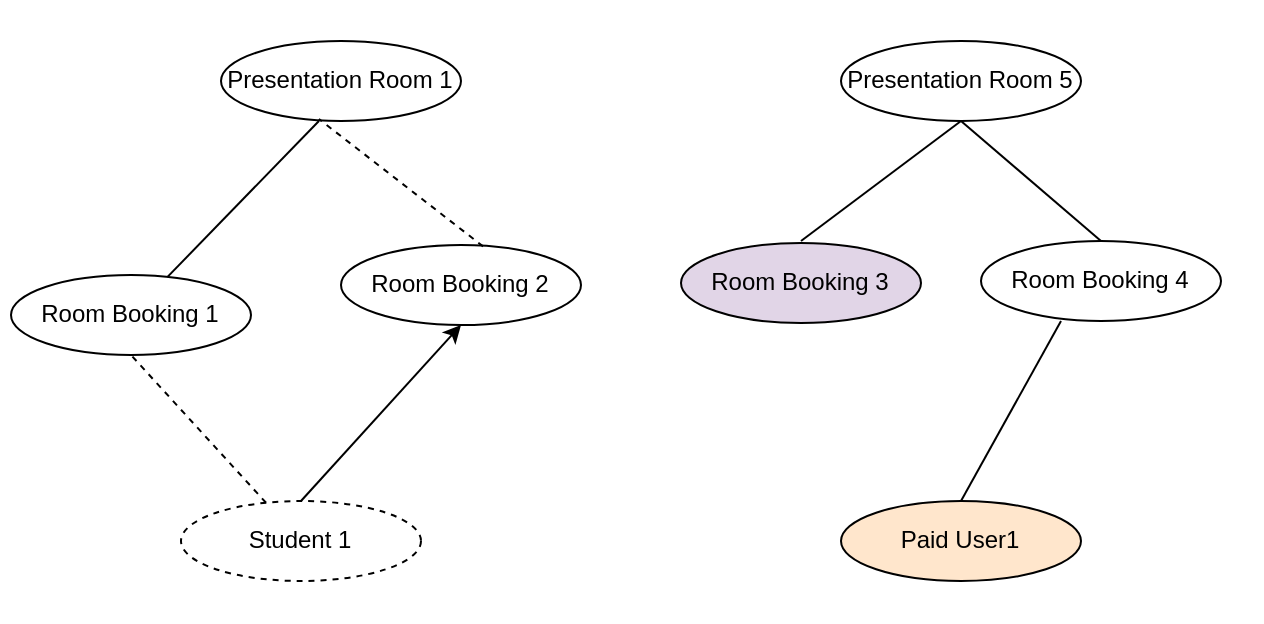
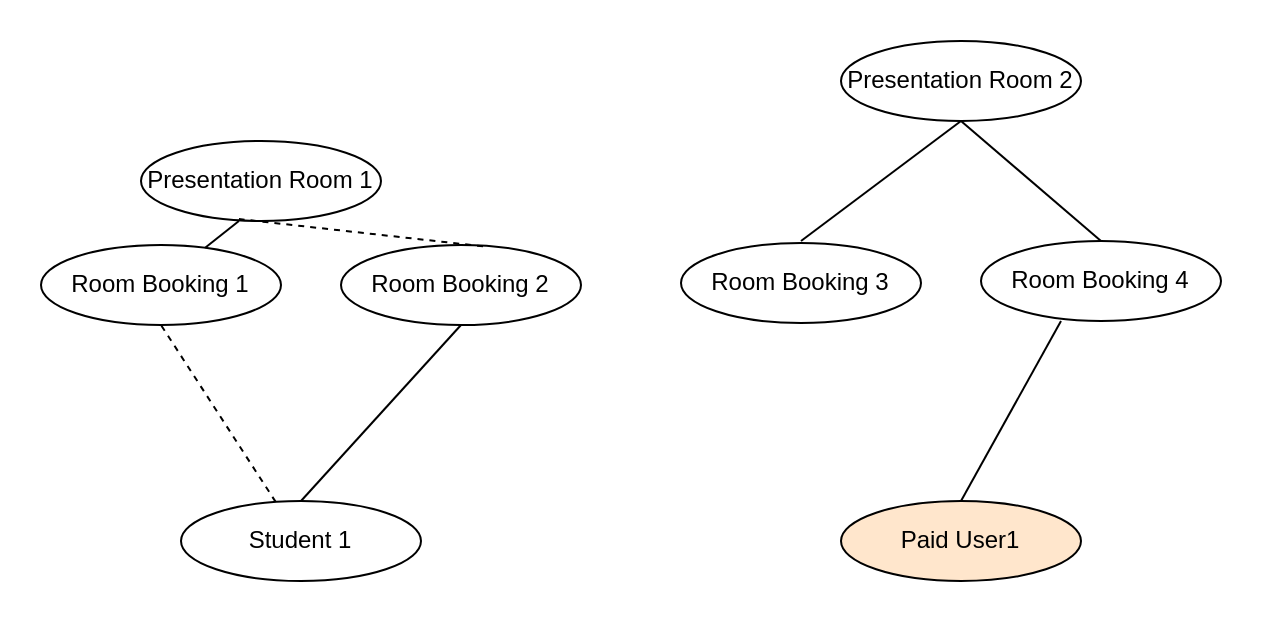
  <mxCell id="0" />
  <mxCell id="1" parent="0" />
- <mxCell id="2" value="Presentation Room 1" style="ellipse;whiteSpace=wrap;html=1;" parent="1" vertex="1"><mxGeometry x="110" y="20" width="120" height="40" as="geometry" /></mxCell>
- <mxCell id="3" value="Presentation Room 5" style="ellipse;whiteSpace=wrap;html=1;" parent="1" vertex="1"><mxGeometry x="420" y="20" width="120" height="40" as="geometry" /></mxCell>
- <mxCell id="4" value="Room Booking 1" style="ellipse;whiteSpace=wrap;html=1;" parent="1" vertex="1"><mxGeometry x="5" y="137" width="120" height="40" as="geometry" /></mxCell>
+ <mxCell id="2" value="Presentation Room 1" style="ellipse;whiteSpace=wrap;html=1;" parent="1" vertex="1"><mxGeometry x="70" y="70" width="120" height="40" as="geometry" /></mxCell>
+ <mxCell id="3" value="Presentation Room 2" style="ellipse;whiteSpace=wrap;html=1;" parent="1" vertex="1"><mxGeometry x="420" y="20" width="120" height="40" as="geometry" /></mxCell>
+ <mxCell id="4" value="Room Booking 1" style="ellipse;whiteSpace=wrap;html=1;" parent="1" vertex="1"><mxGeometry x="20" y="122" width="120" height="40" as="geometry" /></mxCell>
  <mxCell id="5" value="Room Booking 2" style="ellipse;whiteSpace=wrap;html=1;" parent="1" vertex="1"><mxGeometry x="170" y="122" width="120" height="40" as="geometry" /></mxCell>
- <mxCell id="6" value="Room Booking 3" style="ellipse;whiteSpace=wrap;html=1;fillColor=#e1d5e7;" parent="1" vertex="1"><mxGeometry x="340" y="121" width="120" height="40" as="geometry" /></mxCell>
+ <mxCell id="6" value="Room Booking 3" style="ellipse;whiteSpace=wrap;html=1;" parent="1" vertex="1"><mxGeometry x="340" y="121" width="120" height="40" as="geometry" /></mxCell>
  <mxCell id="7" value="" style="endArrow=none;html=1;rounded=0;entryX=0.408;entryY=1;entryDx=0;entryDy=0;entryPerimeter=0;" parent="1" source="4" target="2" edge="1"><mxGeometry width="50" height="50" relative="1" as="geometry"><mxPoint x="90" y="120" as="sourcePoint" /><mxPoint x="140" y="80" as="targetPoint" /></mxGeometry></mxCell>
  <mxCell id="8" value="" style="endArrow=none;html=1;rounded=0;entryX=0.408;entryY=0.975;entryDx=0;entryDy=0;entryPerimeter=0;exitX=0.592;exitY=0.017;exitDx=0;exitDy=0;exitPerimeter=0;dashed=1;" parent="1" source="5" target="2" edge="1"><mxGeometry width="50" height="50" relative="1" as="geometry"><mxPoint x="240" y="120" as="sourcePoint" /><mxPoint x="290" y="-20" as="targetPoint" /></mxGeometry></mxCell>
  <mxCell id="9" value="" style="endArrow=none;html=1;rounded=0;entryX=0.5;entryY=1;entryDx=0;entryDy=0;dashed=1;" parent="1" source="16" target="4" edge="1"><mxGeometry width="50" height="50" relative="1" as="geometry"><mxPoint x="80" y="260" as="sourcePoint" /><mxPoint x="130" y="210" as="targetPoint" /></mxGeometry></mxCell>
- <mxCell id="10" value="" style="endArrow=classic;html=1;rounded=0;entryX=0.5;entryY=1;entryDx=0;entryDy=0;exitX=0.5;exitY=0;exitDx=0;exitDy=0;" parent="1" source="16" target="5" edge="1"><mxGeometry width="50" height="50" relative="1" as="geometry"><mxPoint x="80" y="260" as="sourcePoint" /><mxPoint x="130" y="210" as="targetPoint" /></mxGeometry></mxCell>
+ <mxCell id="10" value="" style="endArrow=none;html=1;rounded=0;entryX=0.5;entryY=1;entryDx=0;entryDy=0;exitX=0.5;exitY=0;exitDx=0;exitDy=0;" parent="1" source="16" target="5" edge="1"><mxGeometry width="50" height="50" relative="1" as="geometry"><mxPoint x="80" y="260" as="sourcePoint" /><mxPoint x="130" y="210" as="targetPoint" /></mxGeometry></mxCell>
  <mxCell id="11" value="" style="endArrow=none;html=1;rounded=0;entryX=0.5;entryY=1;entryDx=0;entryDy=0;" parent="1" target="3" edge="1"><mxGeometry width="50" height="50" relative="1" as="geometry"><mxPoint x="400" y="120" as="sourcePoint" /><mxPoint x="510" y="-20" as="targetPoint" /></mxGeometry></mxCell>
  <mxCell id="12" value="Room Booking 4" style="ellipse;whiteSpace=wrap;html=1;" parent="1" vertex="1"><mxGeometry x="490" y="120" width="120" height="40" as="geometry" /></mxCell>
  <mxCell id="13" value="" style="endArrow=none;html=1;rounded=0;exitX=0.5;exitY=0;exitDx=0;exitDy=0;" parent="1" source="14" edge="1"><mxGeometry width="50" height="50" relative="1" as="geometry"><mxPoint x="140" y="290" as="sourcePoint" /><mxPoint x="530" y="160" as="targetPoint" /></mxGeometry></mxCell>
  <mxCell id="14" value="Paid User1" style="ellipse;whiteSpace=wrap;html=1;fillColor=#ffe6cc;" parent="1" vertex="1"><mxGeometry x="420" y="250" width="120" height="40" as="geometry" /></mxCell>
  <mxCell id="15" value="" style="endArrow=none;html=1;rounded=0;entryX=0.342;entryY=0.95;entryDx=0;entryDy=0;entryPerimeter=0;exitX=0.5;exitY=0;exitDx=0;exitDy=0;" parent="1" source="16" target="16" edge="1"><mxGeometry width="50" height="50" relative="1" as="geometry"><mxPoint x="80" y="260" as="sourcePoint" /><mxPoint x="381" y="159" as="targetPoint" /></mxGeometry></mxCell>
- <mxCell id="16" value="Student 1" style="ellipse;whiteSpace=wrap;html=1;dashed=1;" parent="1" vertex="1"><mxGeometry x="90" y="250" width="120" height="40" as="geometry" /></mxCell>
+ <mxCell id="16" value="Student 1" style="ellipse;whiteSpace=wrap;html=1;" parent="1" vertex="1"><mxGeometry x="90" y="250" width="120" height="40" as="geometry" /></mxCell>
  <mxCell id="17" value="" style="endArrow=none;html=1;rounded=0;entryX=0.5;entryY=1;entryDx=0;entryDy=0;" parent="1" target="3" edge="1"><mxGeometry width="50" height="50" relative="1" as="geometry"><mxPoint x="550" y="120" as="sourcePoint" /><mxPoint x="500" y="-10" as="targetPoint" /></mxGeometry></mxCell>
